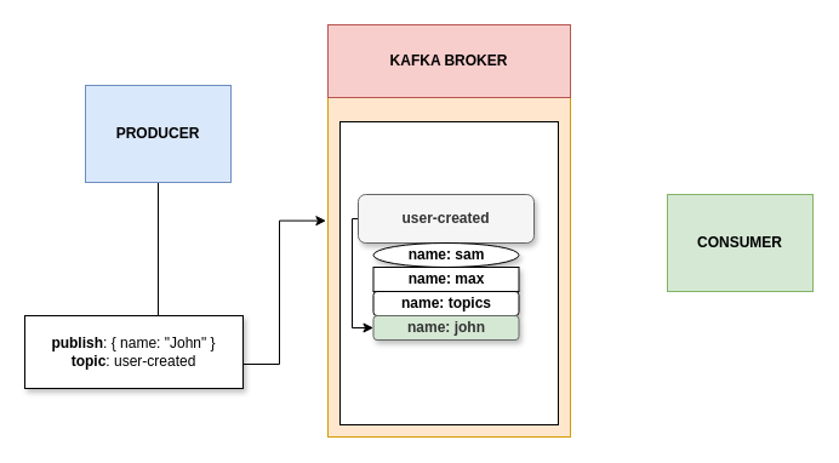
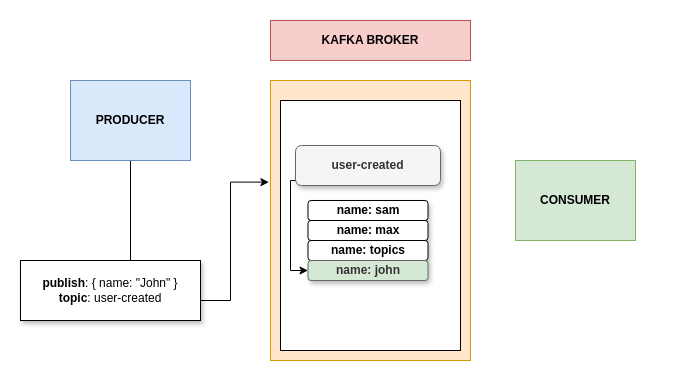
  <mxCell id="0" />
  <mxCell id="1" parent="0" />
  <mxCell id="2" style="edgeStyle=orthogonalEdgeStyle;rounded=0;orthogonalLoop=1;jettySize=auto;html=1;exitX=0.5;exitY=1;exitDx=0;exitDy=0;entryX=-0.008;entryY=0.363;entryDx=0;entryDy=0;entryPerimeter=0;" edge="1" parent="1" source="3" target="5"><mxGeometry relative="1" as="geometry"><Array as="points"><mxPoint x="130" y="300" /><mxPoint x="230" y="300" /><mxPoint x="230" y="182" /></Array></mxGeometry></mxCell>
- <mxCell id="3" value="&lt;b&gt;PRODUCER&lt;/b&gt;" style="rounded=0;whiteSpace=wrap;html=1;fillColor=#dae8fc;strokeColor=#6c8ebf;" vertex="1" parent="1"><mxGeometry x="70" y="70" width="120" height="80" as="geometry" /></mxCell>
- <mxCell id="4" value="&lt;b&gt;CONSUMER&lt;/b&gt;" style="rounded=0;whiteSpace=wrap;html=1;fillColor=#d5e8d4;strokeColor=#82b366;" vertex="1" parent="1"><mxGeometry x="550" y="160" width="120" height="80" as="geometry" /></mxCell>
+ <mxCell id="3" value="&lt;b&gt;PRODUCER&lt;/b&gt;" style="rounded=0;whiteSpace=wrap;html=1;fillColor=#dae8fc;strokeColor=#6c8ebf;" vertex="1" parent="1"><mxGeometry x="70" y="80" width="120" height="80" as="geometry" /></mxCell>
+ <mxCell id="4" value="&lt;b&gt;CONSUMER&lt;/b&gt;" style="rounded=0;whiteSpace=wrap;html=1;fillColor=#d5e8d4;strokeColor=#82b366;" vertex="1" parent="1"><mxGeometry x="515" y="160" width="120" height="80" as="geometry" /></mxCell>
  <mxCell id="5" value="" style="rounded=0;whiteSpace=wrap;html=1;fillColor=#ffe6cc;strokeColor=#d79b00;" vertex="1" parent="1"><mxGeometry x="270" y="80" width="200" height="280" as="geometry" /></mxCell>
- <mxCell id="6" value="&lt;b&gt;KAFKA BROKER&lt;/b&gt;" style="rounded=0;whiteSpace=wrap;html=1;fillColor=#f8cecc;strokeColor=#b85450;" vertex="1" parent="1"><mxGeometry x="270" y="20" width="200" height="60" as="geometry" /></mxCell>
+ <mxCell id="6" value="&lt;b&gt;KAFKA BROKER&lt;/b&gt;" style="rounded=0;whiteSpace=wrap;html=1;fillColor=#f8cecc;strokeColor=#b85450;" vertex="1" parent="1"><mxGeometry x="270" y="20" width="200" height="40" as="geometry" /></mxCell>
  <mxCell id="7" value="" style="rounded=0;whiteSpace=wrap;html=1;" vertex="1" parent="1"><mxGeometry x="280" y="100" width="180" height="250" as="geometry" /></mxCell>
  <mxCell id="8" style="edgeStyle=orthogonalEdgeStyle;rounded=0;orthogonalLoop=1;jettySize=auto;html=1;exitX=0;exitY=0.5;exitDx=0;exitDy=0;entryX=0;entryY=0.5;entryDx=0;entryDy=0;" edge="1" parent="1" source="9" target="14"><mxGeometry relative="1" as="geometry"><Array as="points"><mxPoint x="290" y="180" /><mxPoint x="290" y="270" /></Array></mxGeometry></mxCell>
- <mxCell id="9" value="&lt;b&gt;user-created&lt;/b&gt;" style="rounded=1;whiteSpace=wrap;html=1;fillColor=#f5f5f5;strokeColor=#666666;fontColor=#333333;shadow=1;" vertex="1" parent="1"><mxGeometry x="295" y="160" width="145" height="40" as="geometry" /></mxCell>
+ <mxCell id="9" value="&lt;b&gt;user-created&lt;/b&gt;" style="rounded=1;whiteSpace=wrap;html=1;fillColor=#f5f5f5;strokeColor=#666666;fontColor=#333333;shadow=1;" vertex="1" parent="1"><mxGeometry x="295" y="145" width="145" height="40" as="geometry" /></mxCell>
  <mxCell id="10" value="&lt;b&gt;publish&lt;/b&gt;: { name: &quot;John&quot; }&lt;br&gt;&lt;b&gt;topic&lt;/b&gt;: user-created" style="rounded=0;whiteSpace=wrap;html=1;shadow=1;" vertex="1" parent="1"><mxGeometry x="20" y="260" width="180" height="60" as="geometry" /></mxCell>
- <mxCell id="11" value="&lt;b&gt;name: sam&lt;/b&gt;" style="ellipse;whiteSpace=wrap;html=1;shadow=1;" vertex="1" parent="1"><mxGeometry x="307.5" y="200" width="120" height="20" as="geometry" /></mxCell>
- <mxCell id="12" value="&lt;b&gt;name: max&lt;/b&gt;" style="whiteSpace=wrap;html=1;shadow=1;rounded=0;" vertex="1" parent="1"><mxGeometry x="307.5" y="220" width="120" height="20" as="geometry" /></mxCell>
+ <mxCell id="11" value="&lt;b&gt;name: sam&lt;/b&gt;" style="rounded=1;whiteSpace=wrap;html=1;shadow=1;" vertex="1" parent="1"><mxGeometry x="307.5" y="200" width="120" height="20" as="geometry" /></mxCell>
+ <mxCell id="12" value="&lt;b&gt;name: max&lt;/b&gt;" style="rounded=1;whiteSpace=wrap;html=1;shadow=1;" vertex="1" parent="1"><mxGeometry x="307.5" y="220" width="120" height="20" as="geometry" /></mxCell>
  <mxCell id="13" value="&lt;b&gt;name: topics&lt;/b&gt;" style="rounded=1;whiteSpace=wrap;html=1;shadow=1;" vertex="1" parent="1"><mxGeometry x="307.5" y="240" width="120" height="20" as="geometry" /></mxCell>
  <mxCell id="14" value="&lt;b&gt;name: john&lt;/b&gt;" style="rounded=1;whiteSpace=wrap;html=1;shadow=1;fillColor=#d5e8d4;strokeColor=#666666;fontColor=#333333;" vertex="1" parent="1"><mxGeometry x="307.5" y="260" width="120" height="20" as="geometry" /></mxCell>
